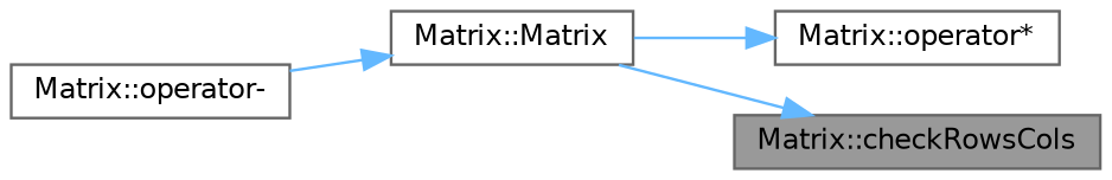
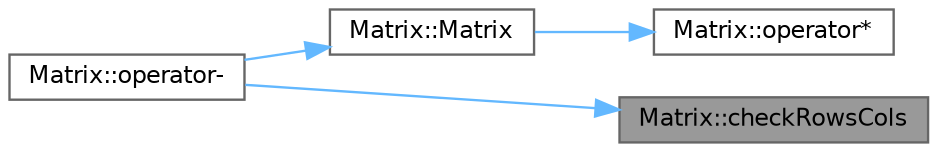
  digraph {
    rankdir=RL
    node [color=grey40 fillcolor=white fontname=Helvetica fontsize=10 shape=box style=filled]
    edge [color=steelblue1 dir=back fontname=Helvetica fontsize=10 labelfontname=Helvetica labelfontsize=10 style=solid]
    n1 [color=gray40 fillcolor=grey60 fontcolor=black height=0.2 label="Matrix::checkRowsCols" width=0.4]
    n2 [height=0.2 label="Matrix::Matrix" width=0.4]
    n3 [height=0.2 label="Matrix::operator-" width=0.4]
    n4 [height=0.2 label="Matrix::operator*" width=0.4]
-   n1 -> n2
+   n1 -> n3
    n2 -> n3
    n4 -> n2
  }
